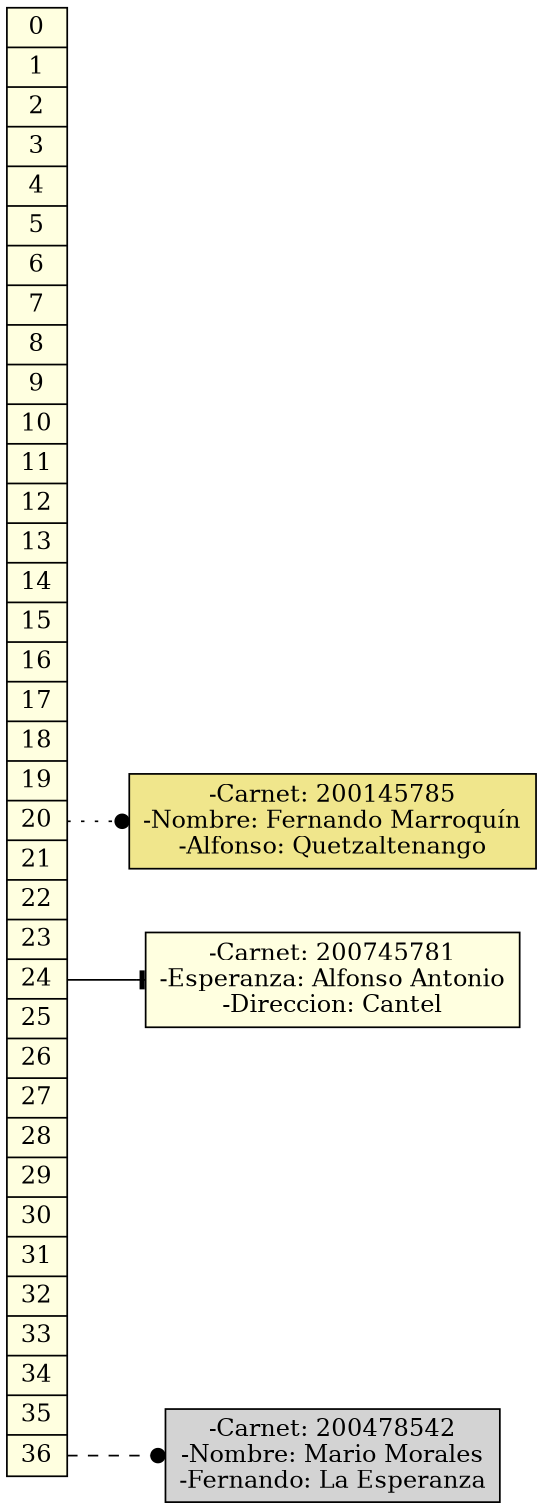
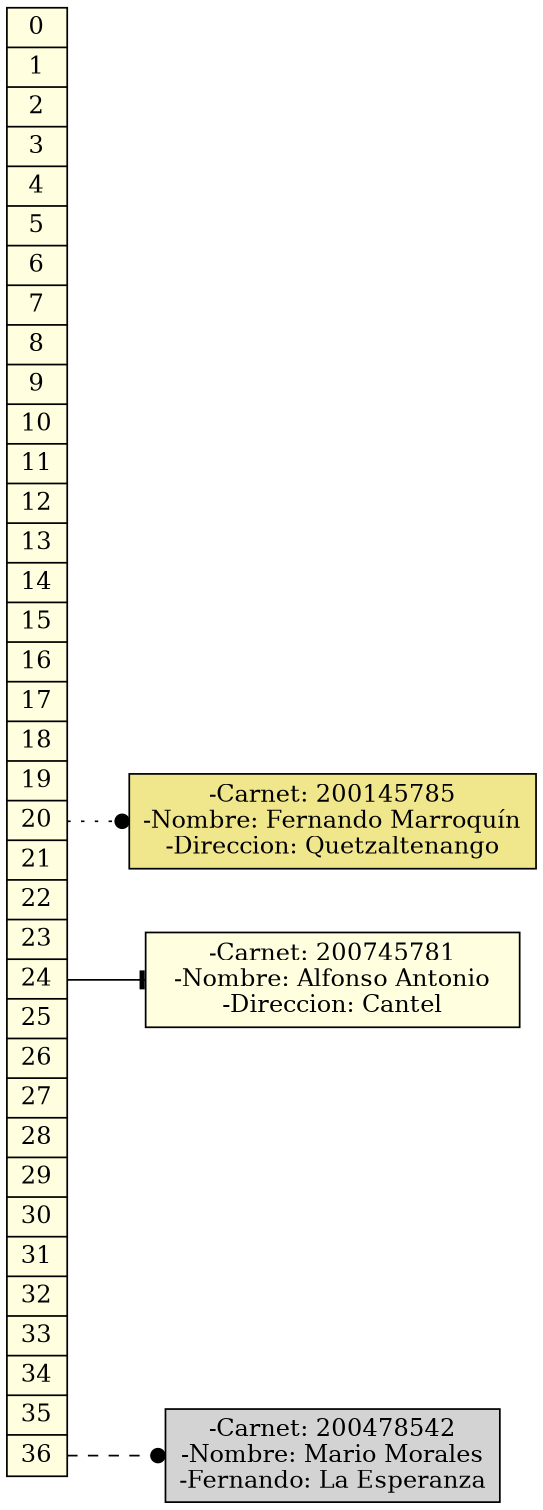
  digraph {
    nodesep=.05
    rankdir=LR
    node [fillcolor=lightyellow shape=record style=filled]
    edge [arrowhead=dot headport=f0]
    n1 [height=2.0 label="<f0>0|<f1>1|<f2>2|<f3>3|<f4>4|<f5>5|<f6>6|<f7>7|<f8>8|<f9>9|<f10>10|<f11>11|<f12>12|<f13>13|<f14>14|<f15>15|<f16>16|<f17>17|<f18>18|<f19>19|<f20>20|<f21>21|<f22>22|<f23>23|<f24>24|<f25>25|<f26>26|<f27>27|<f28>28|<f29>29|<f30>30|<f31>31|<f32>32|<f33>33|<f34>34|<f35>35|<f36>36" width=.1]
-   n2 [fillcolor=khaki height=.1 label="{ <f0>-Carnet: 200145785\n-Nombre: Fernando Marroquín\n-Alfonso: Quetzaltenango}" width=1.5]
-   n3 [height=.1 label="{ <f0>-Carnet: 200745781\n-Esperanza: Alfonso Antonio\n-Direccion: Cantel}" width=1.5]
+   n2 [fillcolor=khaki height=.1 label="{ <f0>-Carnet: 200145785\n-Nombre: Fernando Marroquín\n-Direccion: Quetzaltenango}" width=1.5]
+   n3 [height=.1 label="{ <f0>-Carnet: 200745781\n-Nombre: Alfonso Antonio\n-Direccion: Cantel}" width=1.5]
    n4 [fillcolor=lightgrey height=.1 label="{ <f0>-Carnet: 200478542\n-Nombre: Mario Morales\n-Fernando: La Esperanza}" width=1.5]
    n1 -> n2 [style=dotted tailport=f20]
    n1 -> n3 [arrowhead=tee style=solid tailport=f24]
    n1 -> n4 [style=dashed tailport=f36]
  }
